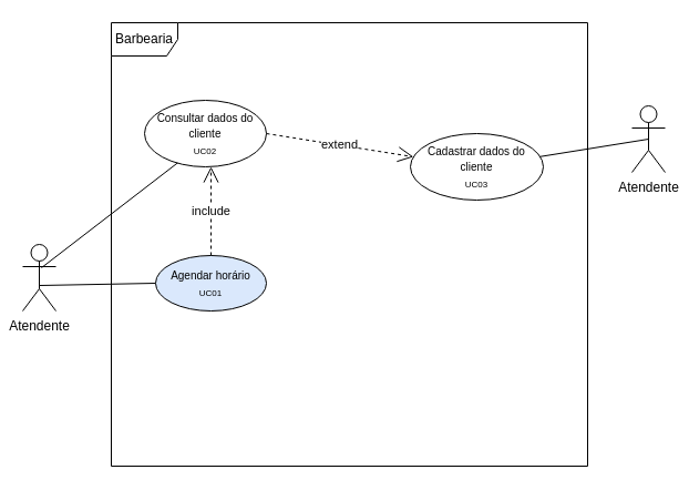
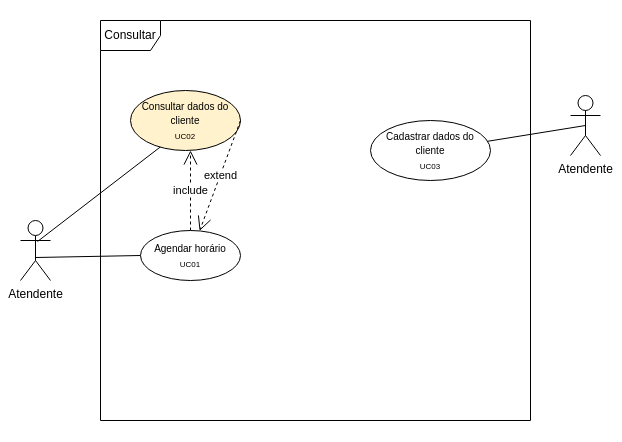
  <mxCell id="0" />
  <mxCell id="1" parent="0" />
- <mxCell id="2" value="Barbearia" style="shape=umlFrame;whiteSpace=wrap;html=1;" parent="1" vertex="1"><mxGeometry x="100" y="20" width="430" height="400" as="geometry" /></mxCell>
+ <mxCell id="2" value="Consultar" style="shape=umlFrame;whiteSpace=wrap;html=1;" parent="1" vertex="1"><mxGeometry x="100" y="20" width="430" height="400" as="geometry" /></mxCell>
  <mxCell id="3" style="rounded=0;orthogonalLoop=1;jettySize=auto;html=1;entryX=0.3;entryY=0.9;entryDx=0;entryDy=0;entryPerimeter=0;endArrow=none;endFill=0;exitX=0.567;exitY=0.35;exitDx=0;exitDy=0;exitPerimeter=0;" parent="1" source="5" target="6" edge="1"><mxGeometry relative="1" as="geometry" /></mxCell>
  <mxCell id="4" style="edgeStyle=none;rounded=0;orthogonalLoop=1;jettySize=auto;html=1;entryX=0;entryY=0.5;entryDx=0;entryDy=0;endArrow=none;endFill=0;exitX=0.487;exitY=0.617;exitDx=0;exitDy=0;exitPerimeter=0;" parent="1" source="5" target="10" edge="1"><mxGeometry relative="1" as="geometry" /></mxCell>
  <mxCell id="5" value="Atendente" style="shape=umlActor;verticalLabelPosition=bottom;verticalAlign=top;html=1;" parent="1" vertex="1"><mxGeometry x="20" y="220" width="30" height="60" as="geometry" /></mxCell>
- <mxCell id="6" value="&lt;span style=&quot;font-size: 10px&quot;&gt;Consultar dados do cliente&lt;/span&gt;&lt;br&gt;&lt;font style=&quot;font-size: 8px&quot;&gt;UC02&lt;/font&gt;" style="ellipse;whiteSpace=wrap;html=1;" parent="1" vertex="1"><mxGeometry x="130" y="90" width="110" height="60" as="geometry" /></mxCell>
+ <mxCell id="6" value="&lt;span style=&quot;font-size: 10px&quot;&gt;Consultar dados do cliente&lt;/span&gt;&lt;br&gt;&lt;font style=&quot;font-size: 8px&quot;&gt;UC02&lt;/font&gt;" style="ellipse;whiteSpace=wrap;html=1;fillColor=#fff2cc;" parent="1" vertex="1"><mxGeometry x="130" y="90" width="110" height="60" as="geometry" /></mxCell>
  <mxCell id="7" value="&lt;span style=&quot;font-size: 10px&quot;&gt;Cadastrar dados do cliente&lt;/span&gt;&lt;br&gt;&lt;font style=&quot;font-size: 8px&quot;&gt;UC03&lt;/font&gt;" style="ellipse;whiteSpace=wrap;html=1;" parent="1" vertex="1"><mxGeometry x="370" y="120" width="120" height="60" as="geometry" /></mxCell>
  <mxCell id="8" style="edgeStyle=none;rounded=0;orthogonalLoop=1;jettySize=auto;html=1;endArrow=none;endFill=0;exitX=0.5;exitY=0.5;exitDx=0;exitDy=0;exitPerimeter=0;" parent="1" source="9" target="7" edge="1"><mxGeometry relative="1" as="geometry" /></mxCell>
  <mxCell id="9" value="Atendente" style="shape=umlActor;verticalLabelPosition=bottom;verticalAlign=top;html=1;" parent="1" vertex="1"><mxGeometry x="570" y="95" width="30" height="60" as="geometry" /></mxCell>
- <mxCell id="10" value="&lt;span style=&quot;font-size: 10px&quot;&gt;Agendar horário&lt;/span&gt;&lt;br&gt;&lt;font style=&quot;font-size: 8px&quot;&gt;UC01&lt;/font&gt;" style="ellipse;whiteSpace=wrap;html=1;fillColor=#dae8fc;" parent="1" vertex="1"><mxGeometry x="140" y="230" width="100" height="50" as="geometry" /></mxCell>
+ <mxCell id="10" value="&lt;span style=&quot;font-size: 10px&quot;&gt;Agendar horário&lt;/span&gt;&lt;br&gt;&lt;font style=&quot;font-size: 8px&quot;&gt;UC01&lt;/font&gt;" style="ellipse;whiteSpace=wrap;html=1;" parent="1" vertex="1"><mxGeometry x="140" y="230" width="100" height="50" as="geometry" /></mxCell>
  <mxCell id="11" style="edgeStyle=none;rounded=0;orthogonalLoop=1;jettySize=auto;html=1;exitX=0.5;exitY=1;exitDx=0;exitDy=0;endArrow=none;endFill=0;" parent="1" edge="1"><mxGeometry relative="1" as="geometry"><mxPoint x="420" y="280" as="sourcePoint" /><mxPoint x="420" y="280" as="targetPoint" /></mxGeometry></mxCell>
  <mxCell id="12" value="include" style="endArrow=open;endSize=12;dashed=1;html=1;exitX=0.5;exitY=0;exitDx=0;exitDy=0;entryX=0.5;entryY=1;entryDx=0;entryDy=0;" parent="1" edge="1"><mxGeometry width="160" relative="1" as="geometry"><mxPoint x="190" y="230" as="sourcePoint" /><mxPoint x="190" y="150" as="targetPoint" /></mxGeometry></mxCell>
- <mxCell id="13" value="extend" style="endArrow=open;endSize=12;dashed=1;html=1;exitX=1;exitY=0.5;exitDx=0;exitDy=0;" parent="1" source="6" target="7" edge="1"><mxGeometry width="160" relative="1" as="geometry"><mxPoint x="238" y="130" as="sourcePoint" /><mxPoint x="280" y="400" as="targetPoint" /></mxGeometry></mxCell>
+ <mxCell id="13" value="extend" style="endArrow=open;endSize=12;dashed=1;html=1;exitX=1;exitY=0.5;exitDx=0;exitDy=0;" parent="1" source="6" target="10" edge="1"><mxGeometry width="160" relative="1" as="geometry"><mxPoint x="238" y="130" as="sourcePoint" /><mxPoint x="280" y="400" as="targetPoint" /></mxGeometry></mxCell>
